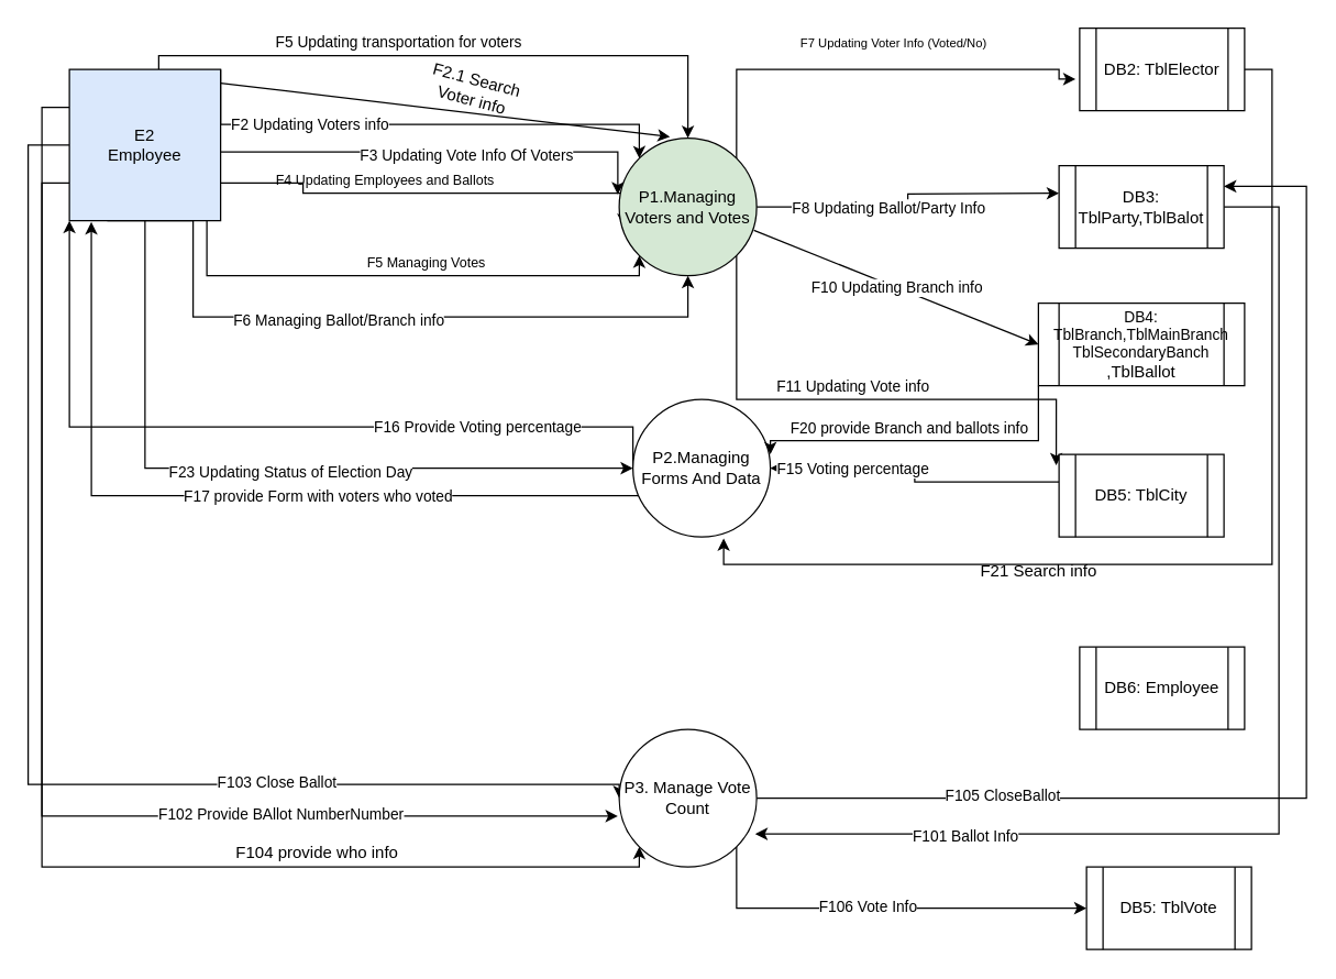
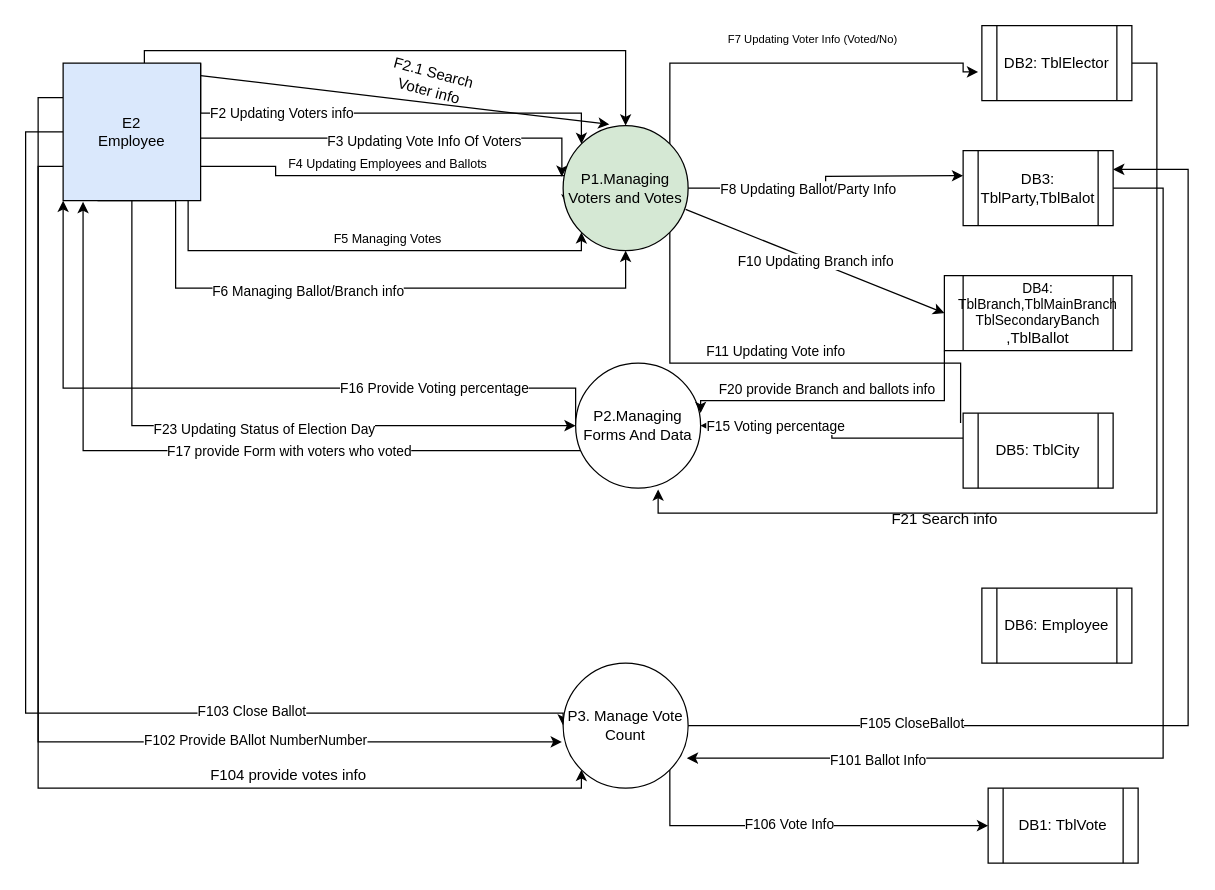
  <mxCell id="0" />
  <mxCell id="1" parent="0" />
- <mxCell id="2" value="DB5: TblVote" style="shape=process;whiteSpace=wrap;html=1;backgroundOutline=1;" vertex="1" parent="1"><mxGeometry x="790" y="630" width="120" height="60" as="geometry" /></mxCell>
+ <mxCell id="2" value="DB1: TblVote" style="shape=process;whiteSpace=wrap;html=1;backgroundOutline=1;" vertex="1" parent="1"><mxGeometry x="790" y="630" width="120" height="60" as="geometry" /></mxCell>
  <mxCell id="3" value="" style="edgeStyle=orthogonalEdgeStyle;rounded=0;orthogonalLoop=1;jettySize=auto;html=1;entryX=0;entryY=0;entryDx=0;entryDy=0;exitX=1;exitY=0;exitDx=0;exitDy=0;" edge="1" parent="1" source="19" target="25"><mxGeometry relative="1" as="geometry"><mxPoint x="330" y="130" as="targetPoint" /><Array as="points"><mxPoint x="465" y="90" /></Array></mxGeometry></mxCell>
  <mxCell id="4" value="F2 Updating Voters info" style="edgeLabel;html=1;align=center;verticalAlign=middle;resizable=0;points=[];" vertex="1" connectable="0" parent="3"><mxGeometry x="-0.436" y="1" relative="1" as="geometry"><mxPoint as="offset" /></mxGeometry></mxCell>
  <mxCell id="5" style="edgeStyle=orthogonalEdgeStyle;rounded=0;orthogonalLoop=1;jettySize=auto;html=1;entryX=-0.01;entryY=0.41;entryDx=0;entryDy=0;entryPerimeter=0;" edge="1" parent="1" source="19" target="25"><mxGeometry relative="1" as="geometry"><Array as="points"><mxPoint x="449" y="110" /></Array></mxGeometry></mxCell>
  <mxCell id="6" value="F3 Updating Vote Info Of Voters" style="edgeLabel;html=1;align=center;verticalAlign=middle;resizable=0;points=[];" vertex="1" connectable="0" parent="5"><mxGeometry x="0.112" y="-2" relative="1" as="geometry"><mxPoint as="offset" /></mxGeometry></mxCell>
  <mxCell id="7" style="edgeStyle=orthogonalEdgeStyle;rounded=0;orthogonalLoop=1;jettySize=auto;html=1;exitX=1;exitY=0.75;exitDx=0;exitDy=0;entryX=0.03;entryY=0.64;entryDx=0;entryDy=0;entryPerimeter=0;" edge="1" parent="1" source="19" target="25"><mxGeometry relative="1" as="geometry"><Array as="points"><mxPoint x="220" y="140" /><mxPoint x="453" y="140" /></Array></mxGeometry></mxCell>
  <mxCell id="8" style="edgeStyle=orthogonalEdgeStyle;rounded=0;orthogonalLoop=1;jettySize=auto;html=1;entryX=0;entryY=1;entryDx=0;entryDy=0;" edge="1" parent="1" source="19" target="25"><mxGeometry relative="1" as="geometry"><Array as="points"><mxPoint x="150" y="200" /><mxPoint x="465" y="200" /></Array></mxGeometry></mxCell>
  <mxCell id="9" style="edgeStyle=orthogonalEdgeStyle;rounded=0;orthogonalLoop=1;jettySize=auto;html=1;entryX=0.5;entryY=0;entryDx=0;entryDy=0;" edge="1" parent="1" source="19" target="25"><mxGeometry relative="1" as="geometry"><Array as="points"><mxPoint x="115" y="40" /><mxPoint x="500" y="40" /></Array></mxGeometry></mxCell>
  <mxCell id="10" style="edgeStyle=orthogonalEdgeStyle;rounded=0;orthogonalLoop=1;jettySize=auto;html=1;exitX=0.25;exitY=1;exitDx=0;exitDy=0;entryX=0.5;entryY=1;entryDx=0;entryDy=0;" edge="1" parent="1" source="19" target="25"><mxGeometry relative="1" as="geometry"><Array as="points"><mxPoint x="140" y="160" /><mxPoint x="140" y="230" /><mxPoint x="500" y="230" /></Array></mxGeometry></mxCell>
  <mxCell id="11" value="F6 Managing Ballot/Branch info" style="edgeLabel;html=1;align=center;verticalAlign=middle;resizable=0;points=[];" vertex="1" connectable="0" parent="10"><mxGeometry x="-0.093" y="-2" relative="1" as="geometry"><mxPoint x="1" as="offset" /></mxGeometry></mxCell>
  <mxCell id="12" style="edgeStyle=orthogonalEdgeStyle;rounded=0;orthogonalLoop=1;jettySize=auto;html=1;exitX=0.5;exitY=1;exitDx=0;exitDy=0;entryX=0;entryY=0.5;entryDx=0;entryDy=0;" edge="1" parent="1" source="19" target="39"><mxGeometry relative="1" as="geometry" /></mxCell>
  <mxCell id="13" value="F23 Updating Status of Election Day" style="edgeLabel;html=1;align=center;verticalAlign=middle;resizable=0;points=[];" vertex="1" connectable="0" parent="12"><mxGeometry x="-0.327" y="105" relative="1" as="geometry"><mxPoint x="105" y="107" as="offset" /></mxGeometry></mxCell>
  <mxCell id="14" style="edgeStyle=orthogonalEdgeStyle;rounded=0;orthogonalLoop=1;jettySize=auto;html=1;exitX=0;exitY=0.75;exitDx=0;exitDy=0;entryX=-0.01;entryY=0.63;entryDx=0;entryDy=0;entryPerimeter=0;" edge="1" parent="1" source="19" target="54"><mxGeometry relative="1" as="geometry" /></mxCell>
  <mxCell id="15" value="F102 Provide BAllot NumberNumber" style="edgeLabel;html=1;align=center;verticalAlign=middle;resizable=0;points=[];" vertex="1" connectable="0" parent="14"><mxGeometry x="0.451" y="2" relative="1" as="geometry"><mxPoint x="1" as="offset" /></mxGeometry></mxCell>
  <mxCell id="16" style="edgeStyle=orthogonalEdgeStyle;rounded=0;orthogonalLoop=1;jettySize=auto;html=1;exitX=0;exitY=0.5;exitDx=0;exitDy=0;entryX=0;entryY=0.5;entryDx=0;entryDy=0;" edge="1" parent="1" source="19" target="54"><mxGeometry relative="1" as="geometry"><Array as="points"><mxPoint x="20" y="105" /><mxPoint x="20" y="570" /><mxPoint x="450" y="570" /></Array></mxGeometry></mxCell>
  <mxCell id="17" value="F103 Close Ballot" style="edgeLabel;html=1;align=center;verticalAlign=middle;resizable=0;points=[];" vertex="1" connectable="0" parent="16"><mxGeometry x="0.444" y="2" relative="1" as="geometry"><mxPoint as="offset" /></mxGeometry></mxCell>
  <mxCell id="18" style="edgeStyle=orthogonalEdgeStyle;rounded=0;orthogonalLoop=1;jettySize=auto;html=1;exitX=0;exitY=0.25;exitDx=0;exitDy=0;entryX=0;entryY=1;entryDx=0;entryDy=0;" edge="1" parent="1" source="19" target="54"><mxGeometry relative="1" as="geometry"><Array as="points"><mxPoint x="30" y="78" /><mxPoint x="30" y="630" /><mxPoint x="465" y="630" /></Array></mxGeometry></mxCell>
  <mxCell id="19" value="&lt;div&gt;E2&lt;/div&gt;&lt;div&gt;Employee&lt;br&gt;&lt;/div&gt;" style="whiteSpace=wrap;html=1;aspect=fixed;fillColor=#dae8fc;" vertex="1" parent="1"><mxGeometry x="50" y="50" width="110" height="110" as="geometry" /></mxCell>
  <mxCell id="20" style="edgeStyle=orthogonalEdgeStyle;rounded=0;orthogonalLoop=1;jettySize=auto;html=1;" edge="1" parent="1" source="25"><mxGeometry relative="1" as="geometry"><mxPoint x="770" y="140" as="targetPoint" /></mxGeometry></mxCell>
  <mxCell id="21" value="F8 Updating Ballot/Party Info" style="edgeLabel;html=1;align=center;verticalAlign=middle;resizable=0;points=[];" vertex="1" connectable="0" parent="20"><mxGeometry x="-0.173" relative="1" as="geometry"><mxPoint as="offset" /></mxGeometry></mxCell>
  <mxCell id="22" style="edgeStyle=orthogonalEdgeStyle;rounded=0;orthogonalLoop=1;jettySize=auto;html=1;exitX=1;exitY=0;exitDx=0;exitDy=0;entryX=-0.025;entryY=0.617;entryDx=0;entryDy=0;entryPerimeter=0;" edge="1" parent="1" source="25" target="30"><mxGeometry relative="1" as="geometry"><mxPoint x="640" y="-30" as="targetPoint" /><Array as="points"><mxPoint x="535" y="50" /><mxPoint x="770" y="50" /><mxPoint x="770" y="57" /></Array></mxGeometry></mxCell>
- <mxCell id="23" style="edgeStyle=orthogonalEdgeStyle;rounded=0;orthogonalLoop=1;jettySize=auto;html=1;exitX=1;exitY=1;exitDx=0;exitDy=0;entryX=-0.017;entryY=0.133;entryDx=0;entryDy=0;entryPerimeter=0;" edge="1" parent="1" source="25" target="45"><mxGeometry relative="1" as="geometry"><Array as="points"><mxPoint x="535" y="290" /><mxPoint x="768" y="290" /></Array></mxGeometry></mxCell>
+ <mxCell id="23" style="edgeStyle=orthogonalEdgeStyle;rounded=0;orthogonalLoop=1;jettySize=auto;html=1;exitX=1;exitY=1;exitDx=0;exitDy=0;entryX=-0.017;entryY=0.133;entryDx=0;entryDy=0;entryPerimeter=0;endArrow=none;" edge="1" parent="1" source="25" target="45"><mxGeometry relative="1" as="geometry"><Array as="points"><mxPoint x="535" y="290" /><mxPoint x="768" y="290" /></Array></mxGeometry></mxCell>
  <mxCell id="24" value="F11 Updating Vote info" style="edgeLabel;html=1;align=center;verticalAlign=middle;resizable=0;points=[];" vertex="1" connectable="0" parent="23"><mxGeometry x="-0.44" y="63" relative="1" as="geometry"><mxPoint x="81.24" y="53" as="offset" /></mxGeometry></mxCell>
  <mxCell id="25" value="P1.Managing Voters and Votes" style="ellipse;whiteSpace=wrap;html=1;aspect=fixed;fillColor=#d5e8d4;" vertex="1" parent="1"><mxGeometry x="450" y="100" width="100" height="100" as="geometry" /></mxCell>
- <mxCell id="26" value="&lt;font style=&quot;font-size: 10px&quot;&gt;F4 Updating Employees and Ballots&lt;br&gt;&lt;/font&gt;" style="text;html=1;strokeColor=none;fillColor=none;align=center;verticalAlign=middle;whiteSpace=wrap;rounded=0;" vertex="1" parent="1"><mxGeometry x="170" y="120" width="220" height="20" as="geometry" /></mxCell>
+ <mxCell id="26" value="&lt;font style=&quot;font-size: 10px&quot;&gt;F4 Updating Employees and Ballots&lt;br&gt;&lt;/font&gt;" style="text;html=1;strokeColor=none;fillColor=none;align=center;verticalAlign=middle;whiteSpace=wrap;rounded=0;" vertex="1" parent="1"><mxGeometry x="200" y="120" width="220" height="20" as="geometry" /></mxCell>
  <mxCell id="27" value="&lt;font style=&quot;font-size: 10px&quot;&gt;F5 Managing Votes&lt;br&gt;&lt;/font&gt;" style="text;html=1;strokeColor=none;fillColor=none;align=center;verticalAlign=middle;whiteSpace=wrap;rounded=0;" vertex="1" parent="1"><mxGeometry x="200" y="180" width="220" height="20" as="geometry" /></mxCell>
- <mxCell id="28" value="&lt;font style=&quot;font-size: 11px&quot;&gt;F5 Updating transportation for voters&lt;br&gt;&lt;/font&gt;" style="text;html=1;strokeColor=none;fillColor=none;align=center;verticalAlign=middle;whiteSpace=wrap;rounded=0;" vertex="1" parent="1"><mxGeometry x="180" y="20" width="220" height="20" as="geometry" /></mxCell>
  <mxCell id="29" style="edgeStyle=orthogonalEdgeStyle;rounded=0;orthogonalLoop=1;jettySize=auto;html=1;exitX=1;exitY=0.5;exitDx=0;exitDy=0;entryX=0.66;entryY=1.01;entryDx=0;entryDy=0;entryPerimeter=0;" edge="1" parent="1" source="30" target="39"><mxGeometry relative="1" as="geometry" /></mxCell>
  <mxCell id="30" value="DB2: TblElector" style="shape=process;whiteSpace=wrap;html=1;backgroundOutline=1;" vertex="1" parent="1"><mxGeometry x="785" y="20" width="120" height="60" as="geometry" /></mxCell>
  <mxCell id="31" style="edgeStyle=orthogonalEdgeStyle;rounded=0;orthogonalLoop=1;jettySize=auto;html=1;entryX=0.99;entryY=0.76;entryDx=0;entryDy=0;entryPerimeter=0;" edge="1" parent="1" source="33" target="54"><mxGeometry relative="1" as="geometry"><Array as="points"><mxPoint x="930" y="150" /><mxPoint x="930" y="606" /></Array></mxGeometry></mxCell>
  <mxCell id="32" value="F101 Ballot Info" style="edgeLabel;html=1;align=center;verticalAlign=middle;resizable=0;points=[];" vertex="1" connectable="0" parent="31"><mxGeometry x="0.653" y="1" relative="1" as="geometry"><mxPoint as="offset" /></mxGeometry></mxCell>
  <mxCell id="33" value="DB3: TblParty,TblBalot" style="shape=process;whiteSpace=wrap;html=1;backgroundOutline=1;" vertex="1" parent="1"><mxGeometry x="770" y="120" width="120" height="60" as="geometry" /></mxCell>
  <mxCell id="34" value="&lt;font style=&quot;font-size: 9px&quot;&gt;F7 Updating Voter Info (Voted/No)&lt;br&gt;&lt;/font&gt;" style="text;html=1;strokeColor=none;fillColor=none;align=center;verticalAlign=middle;whiteSpace=wrap;rounded=0;" vertex="1" parent="1"><mxGeometry x="580" y="20" width="140" height="20" as="geometry" /></mxCell>
  <mxCell id="35" style="edgeStyle=orthogonalEdgeStyle;rounded=0;orthogonalLoop=1;jettySize=auto;html=1;exitX=0;exitY=0.5;exitDx=0;exitDy=0;entryX=0;entryY=1;entryDx=0;entryDy=0;" edge="1" parent="1" source="39" target="19"><mxGeometry relative="1" as="geometry"><Array as="points"><mxPoint x="460" y="310" /><mxPoint x="50" y="310" /></Array></mxGeometry></mxCell>
  <mxCell id="36" value="F16 Provide Voting percentage" style="edgeLabel;html=1;align=center;verticalAlign=middle;resizable=0;points=[];" vertex="1" connectable="0" parent="35"><mxGeometry x="-0.512" y="-1" relative="1" as="geometry"><mxPoint as="offset" /></mxGeometry></mxCell>
  <mxCell id="37" style="edgeStyle=orthogonalEdgeStyle;rounded=0;orthogonalLoop=1;jettySize=auto;html=1;exitX=0;exitY=1;exitDx=0;exitDy=0;entryX=0.145;entryY=1.009;entryDx=0;entryDy=0;entryPerimeter=0;" edge="1" parent="1" source="39" target="19"><mxGeometry relative="1" as="geometry"><Array as="points"><mxPoint x="475" y="360" /><mxPoint x="66" y="360" /></Array></mxGeometry></mxCell>
  <mxCell id="38" value="F17 provide Form with voters who voted" style="edgeLabel;html=1;align=center;verticalAlign=middle;resizable=0;points=[];" vertex="1" connectable="0" parent="37"><mxGeometry x="-0.167" relative="1" as="geometry"><mxPoint as="offset" /></mxGeometry></mxCell>
  <mxCell id="39" value="P2.Managing Forms And Data" style="ellipse;whiteSpace=wrap;html=1;aspect=fixed;" vertex="1" parent="1"><mxGeometry x="460" y="290" width="100" height="100" as="geometry" /></mxCell>
  <mxCell id="40" style="edgeStyle=orthogonalEdgeStyle;rounded=0;orthogonalLoop=1;jettySize=auto;html=1;exitX=0;exitY=1;exitDx=0;exitDy=0;entryX=1;entryY=0.4;entryDx=0;entryDy=0;entryPerimeter=0;" edge="1" parent="1" source="42" target="39"><mxGeometry relative="1" as="geometry"><Array as="points"><mxPoint x="755" y="320" /><mxPoint x="560" y="320" /></Array></mxGeometry></mxCell>
  <mxCell id="41" value="F20 provide Branch and ballots info" style="edgeLabel;html=1;align=center;verticalAlign=middle;resizable=0;points=[];" vertex="1" connectable="0" parent="40"><mxGeometry x="-0.135" y="-1" relative="1" as="geometry"><mxPoint x="-29" y="-9" as="offset" /></mxGeometry></mxCell>
  <mxCell id="42" value="&lt;div style=&quot;font-size: 11px&quot;&gt;&lt;font style=&quot;font-size: 11px&quot;&gt;DB4: TblBranch,TblMainBranch&lt;/font&gt;&lt;/div&gt;&lt;div style=&quot;font-size: 11px&quot;&gt;&lt;font style=&quot;font-size: 11px&quot;&gt;TblSecondaryBanch&lt;br&gt;&lt;/font&gt;&lt;/div&gt;,TblBallot" style="shape=process;whiteSpace=wrap;html=1;backgroundOutline=1;" vertex="1" parent="1"><mxGeometry x="755" y="220" width="150" height="60" as="geometry" /></mxCell>
  <mxCell id="43" style="edgeStyle=orthogonalEdgeStyle;rounded=0;orthogonalLoop=1;jettySize=auto;html=1;entryX=1;entryY=0.5;entryDx=0;entryDy=0;" edge="1" parent="1" source="45" target="39"><mxGeometry relative="1" as="geometry"><Array as="points"><mxPoint x="665" y="350" /><mxPoint x="665" y="340" /></Array></mxGeometry></mxCell>
  <mxCell id="44" value="F15 Voting percentage" style="edgeLabel;html=1;align=center;verticalAlign=middle;resizable=0;points=[];" vertex="1" connectable="0" parent="43"><mxGeometry x="0.461" relative="1" as="geometry"><mxPoint as="offset" /></mxGeometry></mxCell>
  <mxCell id="45" value="DB5: TblCity" style="shape=process;whiteSpace=wrap;html=1;backgroundOutline=1;" vertex="1" parent="1"><mxGeometry x="770" y="330" width="120" height="60" as="geometry" /></mxCell>
  <mxCell id="46" value="F10 Updating Branch info" style="endArrow=classic;html=1;exitX=0.98;exitY=0.67;exitDx=0;exitDy=0;exitPerimeter=0;entryX=0;entryY=0.5;entryDx=0;entryDy=0;" edge="1" parent="1" source="25" target="42"><mxGeometry width="50" height="50" relative="1" as="geometry"><mxPoint x="650" y="250" as="sourcePoint" /><mxPoint x="700" y="200" as="targetPoint" /></mxGeometry></mxCell>
  <mxCell id="47" value="" style="endArrow=classic;html=1;entryX=0.37;entryY=-0.01;entryDx=0;entryDy=0;entryPerimeter=0;" edge="1" parent="1" target="25"><mxGeometry width="50" height="50" relative="1" as="geometry"><mxPoint x="160" y="60" as="sourcePoint" /><mxPoint x="450" y="-50" as="targetPoint" /></mxGeometry></mxCell>
  <mxCell id="48" value="F2.1 Search Voter info" style="text;html=1;strokeColor=none;fillColor=none;align=center;verticalAlign=middle;whiteSpace=wrap;rounded=0;rotation=15;" vertex="1" parent="1"><mxGeometry x="300" y="50" width="90" height="30" as="geometry" /></mxCell>
  <mxCell id="49" value="F21 Search info" style="text;html=1;align=center;verticalAlign=middle;resizable=0;points=[];autosize=1;" vertex="1" parent="1"><mxGeometry x="705" y="405" width="100" height="20" as="geometry" /></mxCell>
  <mxCell id="50" style="edgeStyle=orthogonalEdgeStyle;rounded=0;orthogonalLoop=1;jettySize=auto;html=1;exitX=1;exitY=0.5;exitDx=0;exitDy=0;entryX=1;entryY=0.25;entryDx=0;entryDy=0;" edge="1" parent="1" source="54" target="33"><mxGeometry relative="1" as="geometry"><Array as="points"><mxPoint x="950" y="580" /><mxPoint x="950" y="135" /></Array></mxGeometry></mxCell>
  <mxCell id="51" value="F105 CloseBallot" style="edgeLabel;html=1;align=center;verticalAlign=middle;resizable=0;points=[];" vertex="1" connectable="0" parent="50"><mxGeometry x="-0.607" y="3" relative="1" as="geometry"><mxPoint as="offset" /></mxGeometry></mxCell>
  <mxCell id="52" style="edgeStyle=orthogonalEdgeStyle;rounded=0;orthogonalLoop=1;jettySize=auto;html=1;exitX=1;exitY=1;exitDx=0;exitDy=0;" edge="1" parent="1" source="54" target="2"><mxGeometry relative="1" as="geometry"><Array as="points"><mxPoint x="535" y="660" /></Array></mxGeometry></mxCell>
  <mxCell id="53" value="F106 Vote Info" style="edgeLabel;html=1;align=center;verticalAlign=middle;resizable=0;points=[];" vertex="1" connectable="0" parent="52"><mxGeometry x="-0.063" y="2" relative="1" as="geometry"><mxPoint as="offset" /></mxGeometry></mxCell>
  <mxCell id="54" value="P3. Manage Vote Count" style="ellipse;whiteSpace=wrap;html=1;aspect=fixed;" vertex="1" parent="1"><mxGeometry x="450" y="530" width="100" height="100" as="geometry" /></mxCell>
  <mxCell id="55" value="DB6: Employee" style="shape=process;whiteSpace=wrap;html=1;backgroundOutline=1;" vertex="1" parent="1"><mxGeometry x="785" y="470" width="120" height="60" as="geometry" /></mxCell>
- <mxCell id="56" value="F104 provide who info" style="text;html=1;align=center;verticalAlign=middle;resizable=0;points=[];autosize=1;" vertex="1" parent="1"><mxGeometry x="160" y="610" width="140" height="20" as="geometry" /></mxCell>
+ <mxCell id="56" value="F104 provide votes info" style="text;html=1;align=center;verticalAlign=middle;resizable=0;points=[];autosize=1;" vertex="1" parent="1"><mxGeometry x="160" y="610" width="140" height="20" as="geometry" /></mxCell>
